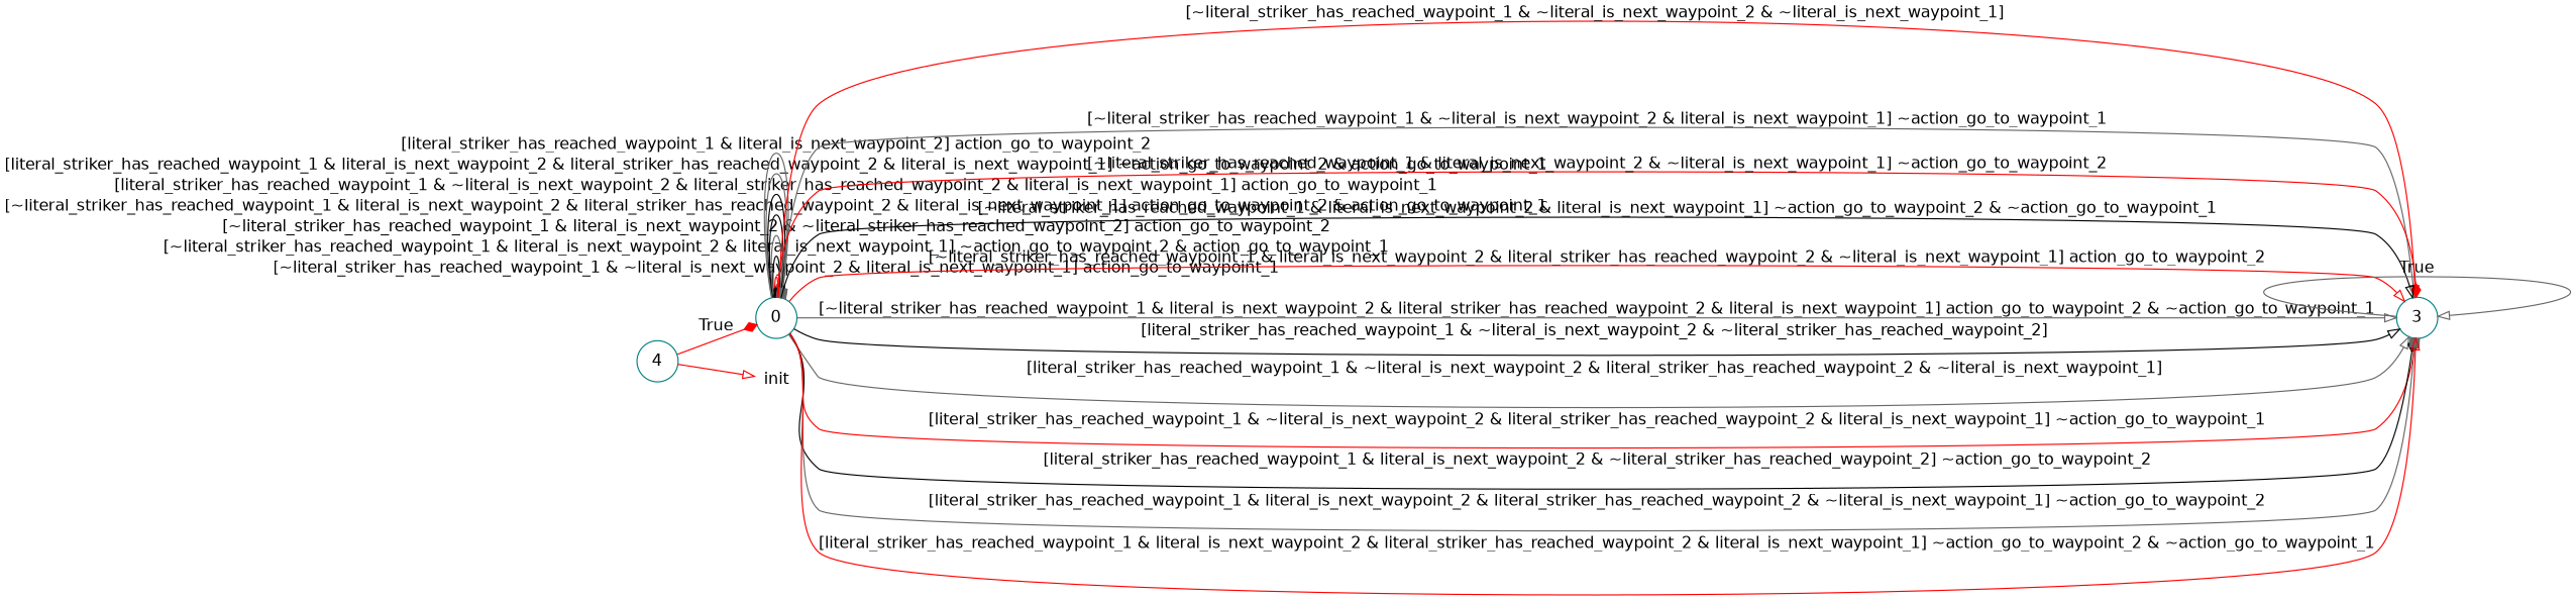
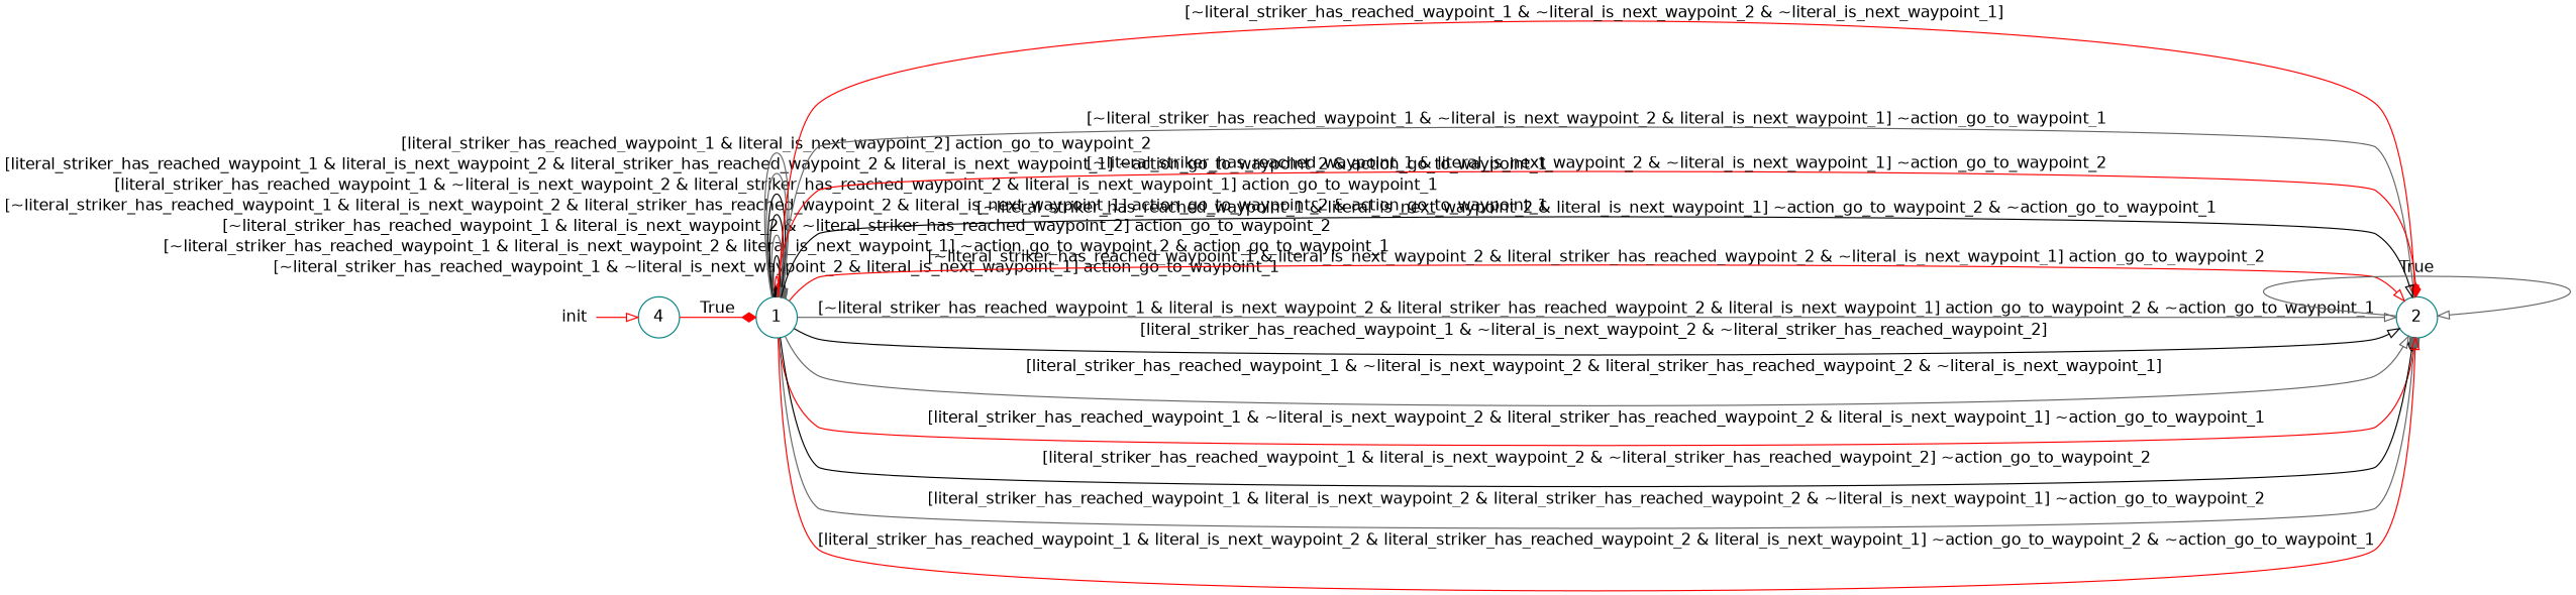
  digraph {
    fontname="DejaVu Sans"
    rankdir=LR
    node [color=teal fontname="DejaVu Sans" shape=ellipse]
    edge [arrowhead=onormal color=red fontname="DejaVu Sans"]
-   1 [height=.5 width=.5 label=0]
-   2 [height=.5 width=.5 label=3]
+   1 [height=.5 width=.5]
+   2 [height=.5 width=.5]
    init [height=.5 shape=plaintext width=.5]
    n4 [height=.5 label=4 width=.5]
    1 -> 1 [arrowhead=diamond label="[~literal_striker_has_reached_waypoint_1 & ~literal_is_next_waypoint_2 & literal_is_next_waypoint_1] action_go_to_waypoint_1"]
    1 -> 1 [arrowhead=box color=black label="[~literal_striker_has_reached_waypoint_1 & literal_is_next_waypoint_2 & literal_is_next_waypoint_1] ~action_go_to_waypoint_2 & action_go_to_waypoint_1"]
    1 -> 1 [color=gray40 label="[~literal_striker_has_reached_waypoint_1 & literal_is_next_waypoint_2 & ~literal_striker_has_reached_waypoint_2] action_go_to_waypoint_2"]
    1 -> 1 [arrowhead=diamond color=black label="[~literal_striker_has_reached_waypoint_1 & literal_is_next_waypoint_2 & literal_striker_has_reached_waypoint_2 & literal_is_next_waypoint_1] action_go_to_waypoint_2 & action_go_to_waypoint_1"]
    1 -> 1 [arrowhead=diamond color=black label="[literal_striker_has_reached_waypoint_1 & ~literal_is_next_waypoint_2 & literal_striker_has_reached_waypoint_2 & literal_is_next_waypoint_1] action_go_to_waypoint_1"]
    1 -> 1 [arrowhead=box color=gray40 label="[literal_striker_has_reached_waypoint_1 & literal_is_next_waypoint_2 & literal_striker_has_reached_waypoint_2 & literal_is_next_waypoint_1] ~action_go_to_waypoint_2 & action_go_to_waypoint_1"]
    1 -> 1 [arrowhead=box color=gray40 label="[literal_striker_has_reached_waypoint_1 & literal_is_next_waypoint_2] action_go_to_waypoint_2"]
    1 -> 2 [label="[~literal_striker_has_reached_waypoint_1 & ~literal_is_next_waypoint_2 & ~literal_is_next_waypoint_1] "]
    1 -> 2 [color=gray40 label="[~literal_striker_has_reached_waypoint_1 & ~literal_is_next_waypoint_2 & literal_is_next_waypoint_1] ~action_go_to_waypoint_1"]
    1 -> 2 [arrowhead=diamond label="[~literal_striker_has_reached_waypoint_1 & literal_is_next_waypoint_2 & ~literal_is_next_waypoint_1] ~action_go_to_waypoint_2"]
    1 -> 2 [color=black label="[~literal_striker_has_reached_waypoint_1 & literal_is_next_waypoint_2 & literal_is_next_waypoint_1] ~action_go_to_waypoint_2 & ~action_go_to_waypoint_1"]
    1 -> 2 [label="[~literal_striker_has_reached_waypoint_1 & literal_is_next_waypoint_2 & literal_striker_has_reached_waypoint_2 & ~literal_is_next_waypoint_1] action_go_to_waypoint_2"]
    1 -> 2 [color=gray40 label="[~literal_striker_has_reached_waypoint_1 & literal_is_next_waypoint_2 & literal_striker_has_reached_waypoint_2 & literal_is_next_waypoint_1] action_go_to_waypoint_2 & ~action_go_to_waypoint_1"]
    1 -> 2 [color=black label="[literal_striker_has_reached_waypoint_1 & ~literal_is_next_waypoint_2 & ~literal_striker_has_reached_waypoint_2] "]
    1 -> 2 [color=gray40 label="[literal_striker_has_reached_waypoint_1 & ~literal_is_next_waypoint_2 & literal_striker_has_reached_waypoint_2 & ~literal_is_next_waypoint_1] "]
    1 -> 2 [arrowhead=diamond label="[literal_striker_has_reached_waypoint_1 & ~literal_is_next_waypoint_2 & literal_striker_has_reached_waypoint_2 & literal_is_next_waypoint_1] ~action_go_to_waypoint_1"]
    1 -> 2 [arrowhead=diamond color=black label="[literal_striker_has_reached_waypoint_1 & literal_is_next_waypoint_2 & ~literal_striker_has_reached_waypoint_2] ~action_go_to_waypoint_2"]
    1 -> 2 [arrowhead=box color=gray40 label="[literal_striker_has_reached_waypoint_1 & literal_is_next_waypoint_2 & literal_striker_has_reached_waypoint_2 & ~literal_is_next_waypoint_1] ~action_go_to_waypoint_2"]
    1 -> 2 [label="[literal_striker_has_reached_waypoint_1 & literal_is_next_waypoint_2 & literal_striker_has_reached_waypoint_2 & literal_is_next_waypoint_1] ~action_go_to_waypoint_2 & ~action_go_to_waypoint_1"]
    2 -> 2 [color=gray40 label=True]
-   n4 -> init
+   init -> n4
    n4 -> 1 [arrowhead=diamond label=True]
  }
